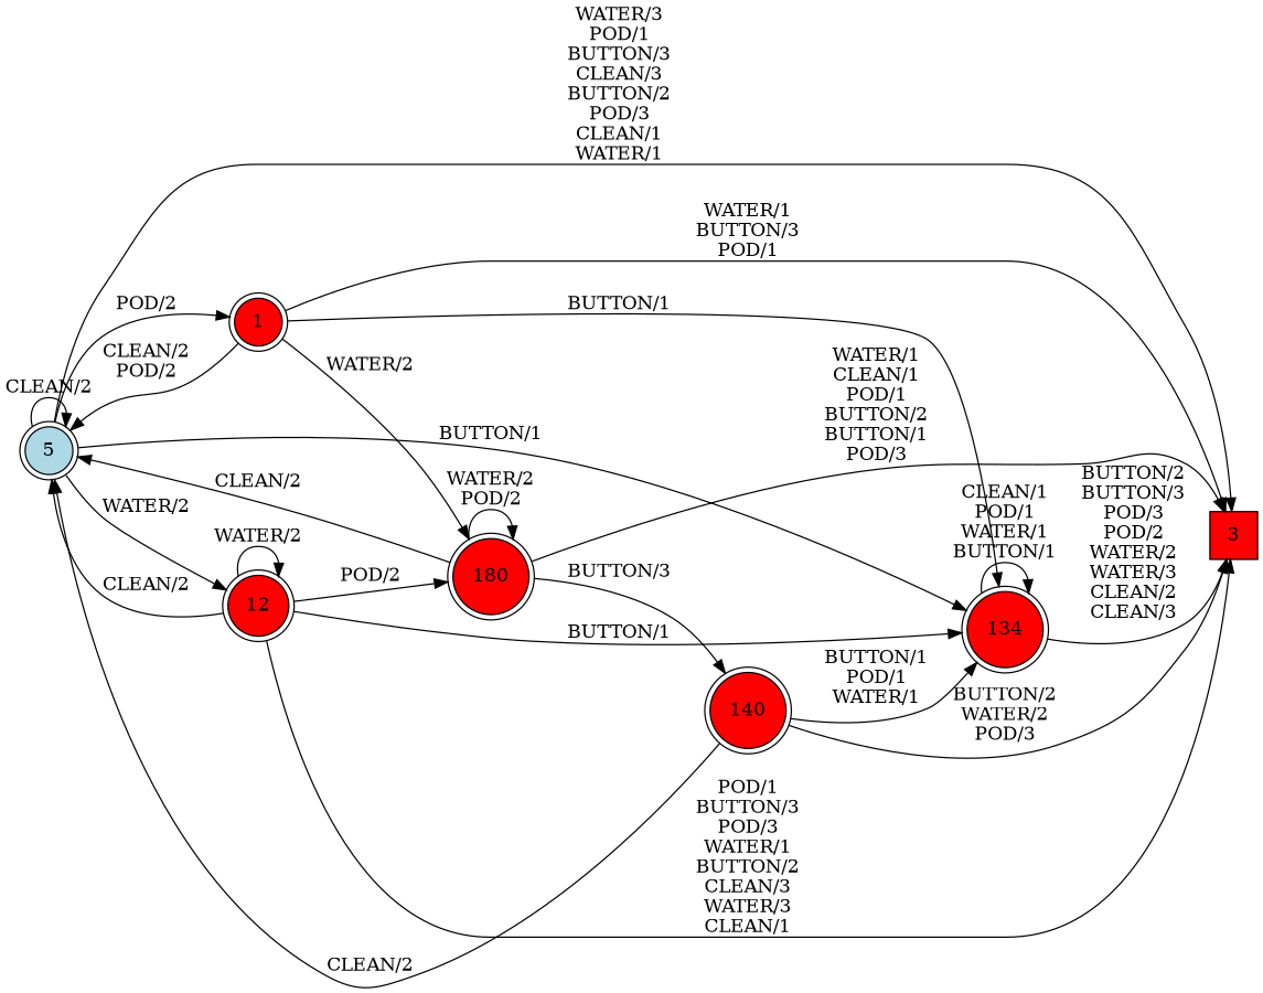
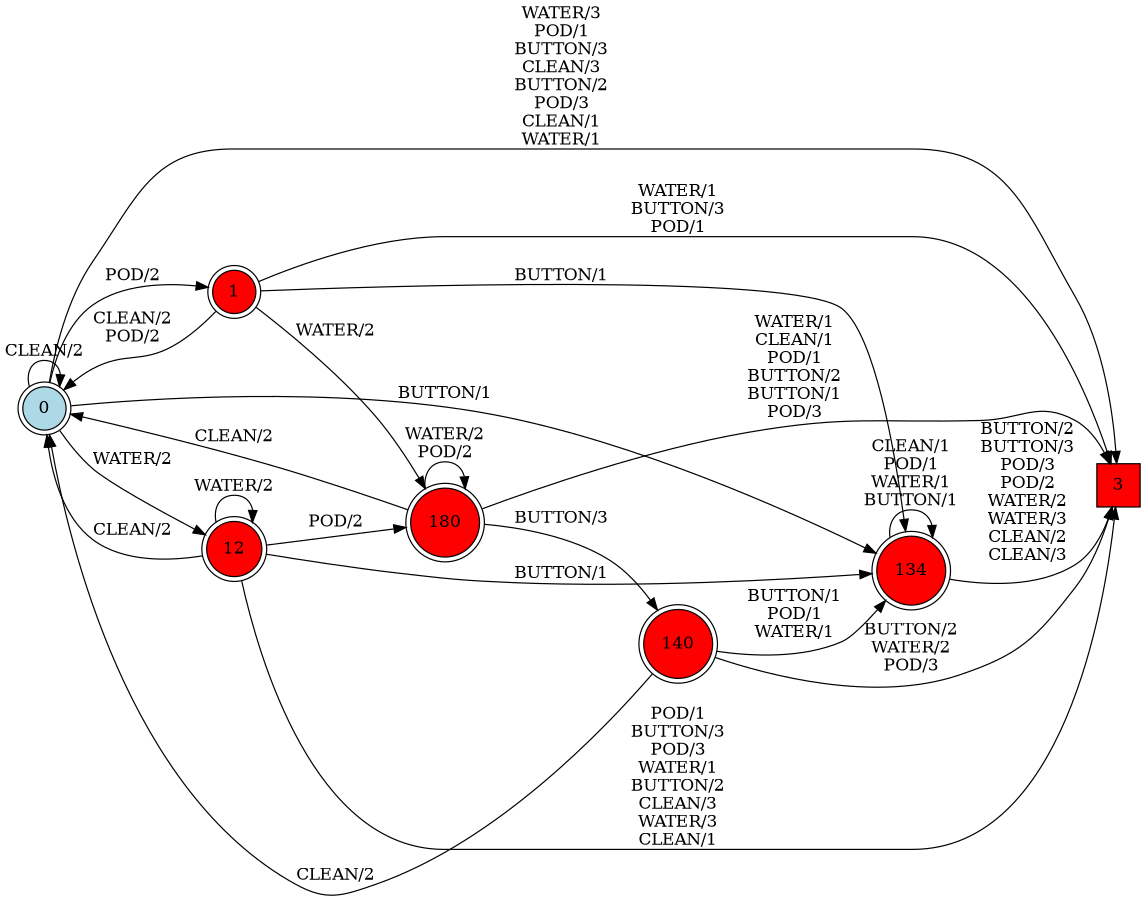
  digraph {
    rankdir=LR
    node [fillcolor=red shape=doublecircle style=filled]
-   0 [fillcolor=lightblue isInitial=True label=5]
+   0 [fillcolor=lightblue isInitial=True]
    1
    3 [shape=square]
    12
    134
    180
    140
    0 -> 0 [label="CLEAN/2"]
    0 -> 1 [label="POD/2"]
    0 -> 3 [label="WATER/3\nPOD/1\nBUTTON/3\nCLEAN/3\nBUTTON/2\nPOD/3\nCLEAN/1\nWATER/1"]
    0 -> 12 [label="WATER/2"]
    0 -> 134 [label="BUTTON/1"]
    1 -> 0 [label="CLEAN/2\nPOD/2"]
    1 -> 3 [label="WATER/1\nBUTTON/3\nPOD/1"]
    1 -> 134 [label="BUTTON/1"]
    1 -> 180 [label="WATER/2"]
    12 -> 0 [label="CLEAN/2"]
    12 -> 3 [label="POD/1\nBUTTON/3\nPOD/3\nWATER/1\nBUTTON/2\nCLEAN/3\nWATER/3\nCLEAN/1"]
    12 -> 12 [label="WATER/2"]
    12 -> 134 [label="BUTTON/1"]
    12 -> 180 [label="POD/2"]
    134 -> 3 [label="BUTTON/2\nBUTTON/3\nPOD/3\nPOD/2\nWATER/2\nWATER/3\nCLEAN/2\nCLEAN/3"]
    134 -> 134 [label="CLEAN/1\nPOD/1\nWATER/1\nBUTTON/1"]
    180 -> 0 [label="CLEAN/2"]
    180 -> 3 [label="WATER/1\nCLEAN/1\nPOD/1\nBUTTON/2\nBUTTON/1\nPOD/3"]
    180 -> 180 [label="WATER/2\nPOD/2"]
    180 -> 140 [label="BUTTON/3"]
    140 -> 0 [label="CLEAN/2"]
    140 -> 3 [label="BUTTON/2\nWATER/2\nPOD/3"]
    140 -> 134 [label="BUTTON/1\nPOD/1\nWATER/1"]
  }
